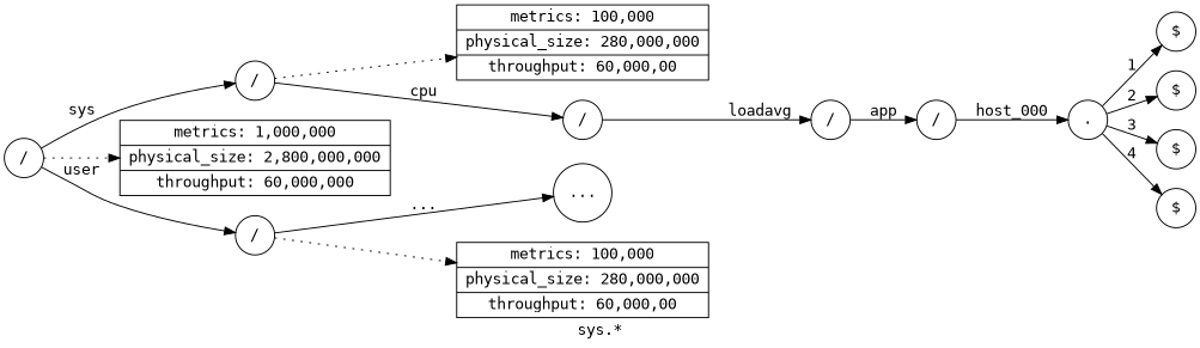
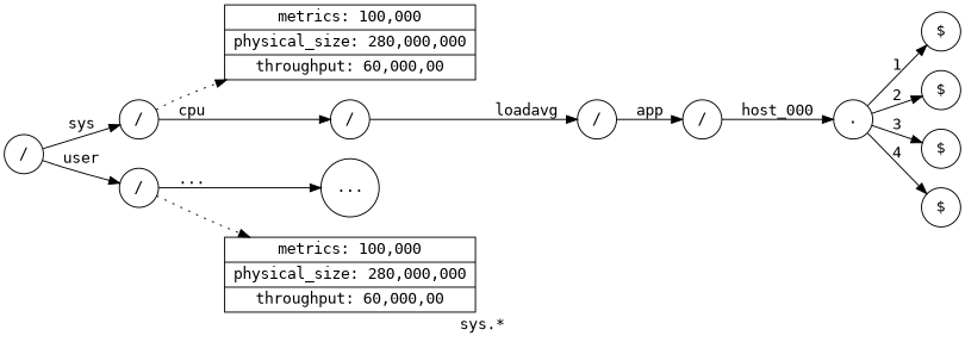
  digraph {
    label="sys.*"
    rankdir=LR
    fontname="DejaVu Sans Mono"
    node [shape=circle fontname="DejaVu Sans Mono"]
    edge [fontname="DejaVu Sans Mono"]
    n1 [label="/"]
    n2 [label="/"]
-   n3 [label="{ metrics: 1,000,000 }| { physical_size: 2,800,000,000 } | { throughput: 60,000,000 }" shape=record]
    n4 [label="/"]
    n5 [label="{ metrics: 100,000 }| { physical_size: 280,000,000 } | { throughput: 60,000,00 }" shape=record]
    n6 [label="/"]
    n7 [label="/"]
    n8 [label="/"]
    n9 [label="."]
    n10 [label="$"]
    n11 [label="$"]
    n12 [label="$"]
    n13 [label="$"]
    n14 [label="..."]
    n15 [label="{ metrics: 100,000 }| { physical_size: 280,000,000 } | { throughput: 60,000,00 }" shape=record]
    n1 -> n2 [label=sys]
-   n1 -> n3 [style=dotted]
    n1 -> n4 [label=user]
    n2 -> n5 [style=dotted]
    n2 -> n6 [label=cpu]
    n4 -> n14 [label="..."]
    n4 -> n15 [style=dotted]
    n6 -> n7 [label=loadavg]
    n7 -> n8 [label=app]
    n8 -> n9 [label=host_000]
    n9 -> n10 [label=1]
    n9 -> n11 [label=2]
    n9 -> n12 [label=3]
    n9 -> n13 [label=4]
  }
